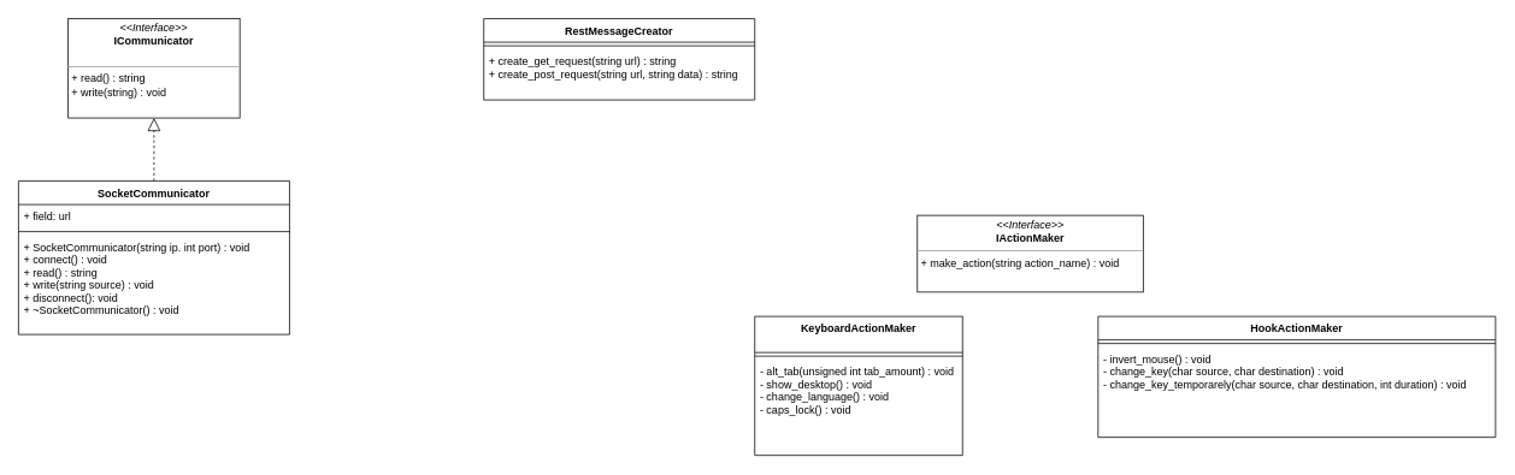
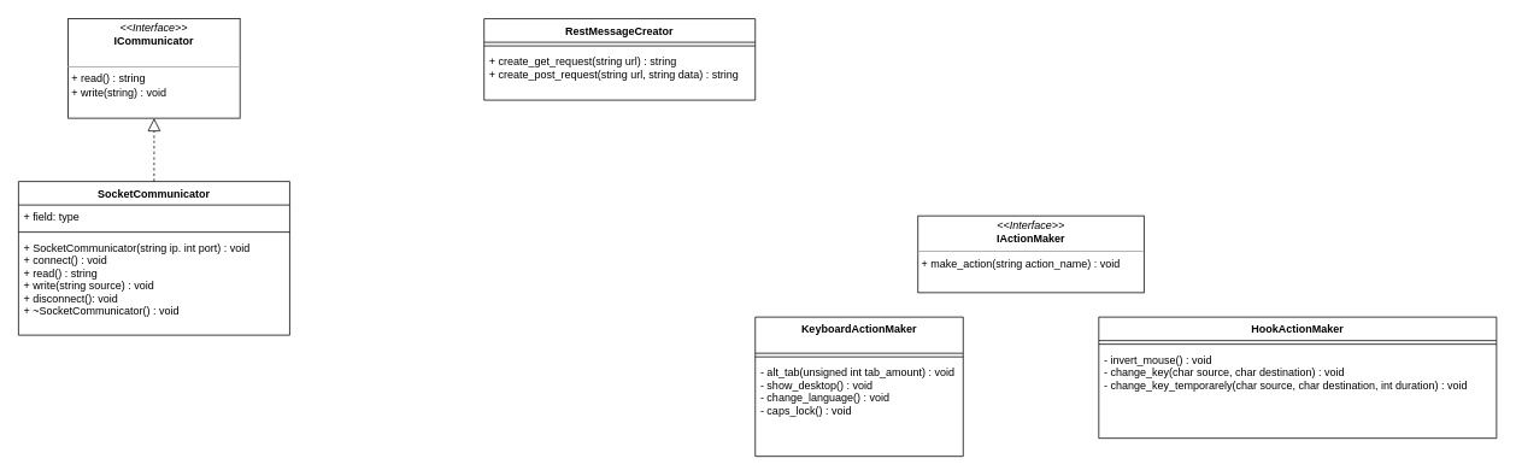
  <mxCell id="0" />
  <mxCell id="1" parent="0" />
  <mxCell id="2" value="&lt;p style=&quot;margin: 0px ; margin-top: 4px ; text-align: center&quot;&gt;&lt;i&gt;&amp;lt;&amp;lt;Interface&amp;gt;&amp;gt;&lt;/i&gt;&lt;br&gt;&lt;b&gt;ICommunicator&lt;/b&gt;&lt;/p&gt;&lt;br&gt;&lt;hr size=&quot;1&quot;&gt;&lt;p style=&quot;margin: 0px ; margin-left: 4px&quot;&gt;+ read() : string&lt;br&gt;+ write(string) : void&lt;/p&gt;" style="verticalAlign=top;align=left;overflow=fill;fontSize=12;fontFamily=Helvetica;html=1;" vertex="1" parent="1"><mxGeometry x="75" y="20" width="190" height="110" as="geometry" /></mxCell>
  <mxCell id="3" value="SocketCommunicator" style="swimlane;fontStyle=1;align=center;verticalAlign=top;childLayout=stackLayout;horizontal=1;startSize=26;horizontalStack=0;resizeParent=1;resizeParentMax=0;resizeLast=0;collapsible=1;marginBottom=0;" vertex="1" parent="1"><mxGeometry x="20" y="200" width="300" height="170" as="geometry" /></mxCell>
- <mxCell id="4" value="+ field: url" style="text;strokeColor=none;fillColor=none;align=left;verticalAlign=top;spacingLeft=4;spacingRight=4;overflow=hidden;rotatable=0;points=[[0,0.5],[1,0.5]];portConstraint=eastwest;" vertex="1" parent="3"><mxGeometry y="26" width="300" height="26" as="geometry" /></mxCell>
+ <mxCell id="4" value="+ field: type" style="text;strokeColor=none;fillColor=none;align=left;verticalAlign=top;spacingLeft=4;spacingRight=4;overflow=hidden;rotatable=0;points=[[0,0.5],[1,0.5]];portConstraint=eastwest;" vertex="1" parent="3"><mxGeometry y="26" width="300" height="26" as="geometry" /></mxCell>
  <mxCell id="5" value="" style="line;strokeWidth=1;fillColor=none;align=left;verticalAlign=middle;spacingTop=-1;spacingLeft=3;spacingRight=3;rotatable=0;labelPosition=right;points=[];portConstraint=eastwest;" vertex="1" parent="3"><mxGeometry y="52" width="300" height="8" as="geometry" /></mxCell>
  <mxCell id="6" value="+ SocketCommunicator(string ip. int port) : void&#10;+ connect() : void&#10;+ read() : string&#10;+ write(string source) : void&#10;+ disconnect(): void&#10;+ ~SocketCommunicator() : void" style="text;strokeColor=none;fillColor=none;align=left;verticalAlign=top;spacingLeft=4;spacingRight=4;overflow=hidden;rotatable=0;points=[[0,0.5],[1,0.5]];portConstraint=eastwest;" vertex="1" parent="3"><mxGeometry y="60" width="300" height="110" as="geometry" /></mxCell>
  <mxCell id="7" value="" style="endArrow=block;dashed=1;endFill=0;endSize=12;html=1;entryX=0.5;entryY=1;entryDx=0;entryDy=0;exitX=0.5;exitY=0;exitDx=0;exitDy=0;" edge="1" parent="1" source="3" target="2"><mxGeometry width="160" relative="1" as="geometry"><mxPoint x="145" y="250" as="sourcePoint" /><mxPoint x="325" y="190" as="targetPoint" /><Array as="points"><mxPoint x="170" y="160" /></Array></mxGeometry></mxCell>
  <mxCell id="8" value="RestMessageCreator" style="swimlane;fontStyle=1;align=center;verticalAlign=top;childLayout=stackLayout;horizontal=1;startSize=26;horizontalStack=0;resizeParent=1;resizeParentMax=0;resizeLast=0;collapsible=1;marginBottom=0;" vertex="1" parent="1"><mxGeometry x="535" y="20" width="300" height="90" as="geometry" /></mxCell>
  <mxCell id="9" value="" style="line;strokeWidth=1;fillColor=none;align=left;verticalAlign=middle;spacingTop=-1;spacingLeft=3;spacingRight=3;rotatable=0;labelPosition=right;points=[];portConstraint=eastwest;" vertex="1" parent="8"><mxGeometry y="26" width="300" height="8" as="geometry" /></mxCell>
  <mxCell id="10" value="+ create_get_request(string url) : string&#10;+ create_post_request(string url, string data) : string" style="text;strokeColor=none;fillColor=none;align=left;verticalAlign=top;spacingLeft=4;spacingRight=4;overflow=hidden;rotatable=0;points=[[0,0.5],[1,0.5]];portConstraint=eastwest;" vertex="1" parent="8"><mxGeometry y="34" width="300" height="56" as="geometry" /></mxCell>
  <mxCell id="11" value="KeyboardActionMaker" style="swimlane;fontStyle=1;align=center;verticalAlign=top;childLayout=stackLayout;horizontal=1;startSize=40;horizontalStack=0;resizeParent=1;resizeParentMax=0;resizeLast=0;collapsible=1;marginBottom=0;" vertex="1" parent="1"><mxGeometry x="835" y="350" width="230" height="154" as="geometry" /></mxCell>
  <mxCell id="12" value="" style="line;strokeWidth=1;fillColor=none;align=left;verticalAlign=middle;spacingTop=-1;spacingLeft=3;spacingRight=3;rotatable=0;labelPosition=right;points=[];portConstraint=eastwest;" vertex="1" parent="11"><mxGeometry y="40" width="230" height="8" as="geometry" /></mxCell>
  <mxCell id="13" value="- alt_tab(unsigned int tab_amount) : void&#10;- show_desktop() : void&#10;- change_language() : void&#10;- caps_lock() : void" style="text;strokeColor=none;fillColor=none;align=left;verticalAlign=top;spacingLeft=4;spacingRight=4;overflow=hidden;rotatable=0;points=[[0,0.5],[1,0.5]];portConstraint=eastwest;" vertex="1" parent="11"><mxGeometry y="48" width="230" height="106" as="geometry" /></mxCell>
  <mxCell id="14" value="&lt;p style=&quot;margin: 0px ; margin-top: 4px ; text-align: center&quot;&gt;&lt;i&gt;&amp;lt;&amp;lt;Interface&amp;gt;&amp;gt;&lt;/i&gt;&lt;br&gt;&lt;b&gt;IActionMaker&lt;/b&gt;&lt;/p&gt;&lt;hr size=&quot;1&quot;&gt;&lt;p style=&quot;margin: 0px ; margin-left: 4px&quot;&gt;+ make_action(string action_name) : void&lt;/p&gt;" style="verticalAlign=top;align=left;overflow=fill;fontSize=12;fontFamily=Helvetica;html=1;" vertex="1" parent="1"><mxGeometry x="1015" y="238" width="250" height="85" as="geometry" /></mxCell>
  <mxCell id="15" value="HookActionMaker" style="swimlane;fontStyle=1;align=center;verticalAlign=top;childLayout=stackLayout;horizontal=1;startSize=26;horizontalStack=0;resizeParent=1;resizeParentMax=0;resizeLast=0;collapsible=1;marginBottom=0;" vertex="1" parent="1"><mxGeometry x="1215" y="350" width="440" height="134" as="geometry" /></mxCell>
  <mxCell id="16" value="" style="line;strokeWidth=1;fillColor=none;align=left;verticalAlign=middle;spacingTop=-1;spacingLeft=3;spacingRight=3;rotatable=0;labelPosition=right;points=[];portConstraint=eastwest;" vertex="1" parent="15"><mxGeometry y="26" width="440" height="8" as="geometry" /></mxCell>
  <mxCell id="17" value="- invert_mouse() : void&#10;- change_key(char source, char destination) : void&#10;- change_key_temporarely(char source, char destination, int duration) : void" style="text;strokeColor=none;fillColor=none;align=left;verticalAlign=top;spacingLeft=4;spacingRight=4;overflow=hidden;rotatable=0;points=[[0,0.5],[1,0.5]];portConstraint=eastwest;" vertex="1" parent="15"><mxGeometry y="34" width="440" height="100" as="geometry" /></mxCell>
